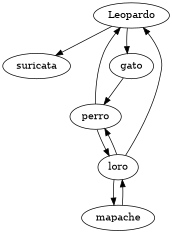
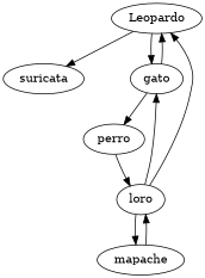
  digraph {
    n1 [label=Leopardo]
    n2 [label=suricata]
    n3 [label=gato]
    n4 [label=perro]
    n5 [label=mapache]
    n6 [label=loro]
    n1 -> n2
    n1 -> n3
-   n4 -> n1
+   n3 -> n1
    n3 -> n4
    n4 -> n6
    n5 -> n6
    n6 -> n1
-   n6 -> n4
+   n6 -> n3
    n6 -> n5
  }
